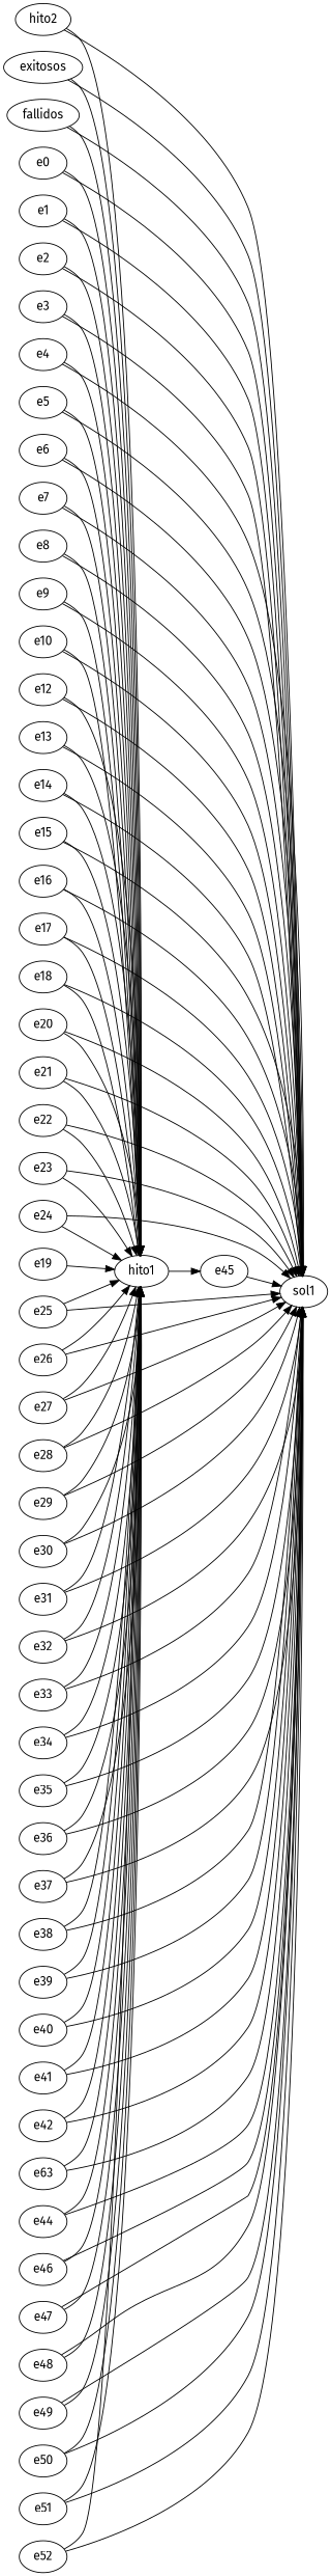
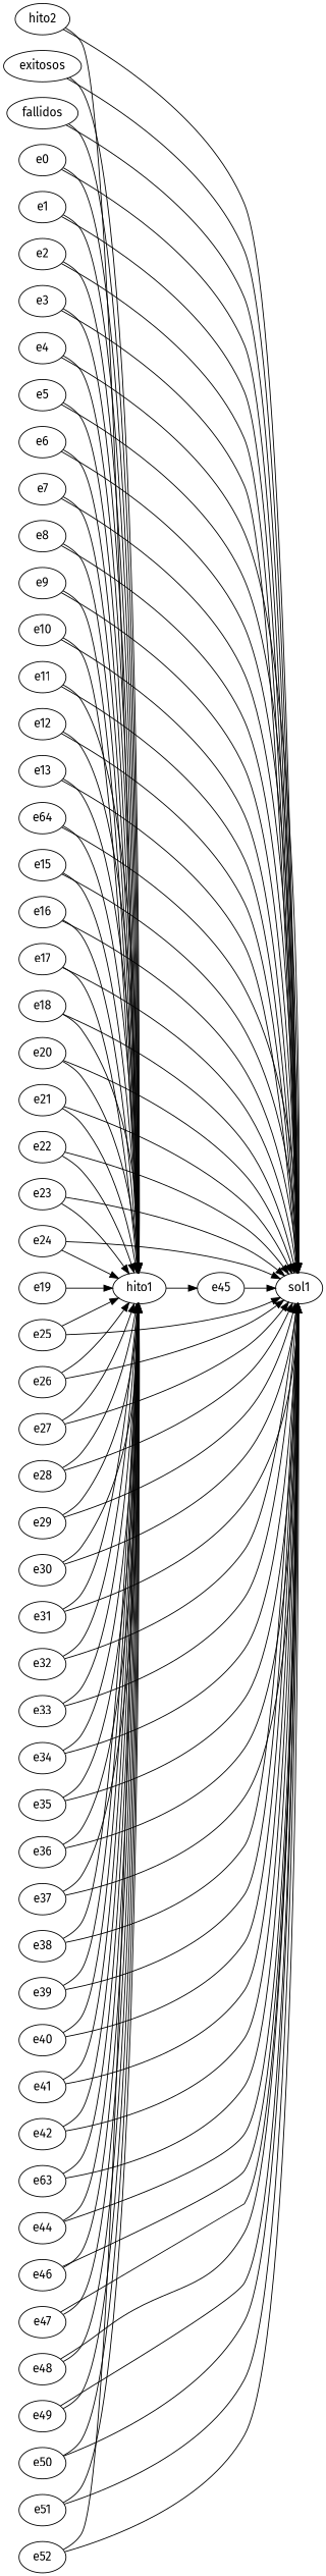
  strict digraph {
    fontname="Fira Sans"
    rankdir=LR
    node [fontname="Fira Sans"]
    edge [fontname="Fira Sans"]
    hito2
    hito1
    sol1
    e45
    exitosos
    fallidos
    e0
    e1
    e2
    e3
    e4
    e5
    e6
    e7
    e8
    e9
    e10
+   e11
    e12
    e13
-   e14
+   e14 [label=e64]
    e15
    e16
    e17
    e18
    e19
    e20
    e21
    e22
    e23
    e24
    e25
    e26
    e27
    e28
    e29
    e30
    e31
    e32
    e33
    e34
    e35
    e36
    e37
    e38
    e39
    e40
    e41
    e42
    n50 [label=e63]
    e44
    e46
    e47
    e48
    e49
    e50
    e51
    e52
    hito2 -> hito1
    hito2 -> sol1
    hito1 -> e45
    e45 -> sol1
    exitosos -> hito1
    exitosos -> sol1
    fallidos -> hito1
    fallidos -> sol1
    e0 -> hito1
    e0 -> sol1
    e1 -> hito1
    e1 -> sol1
    e2 -> hito1
    e2 -> sol1
    e3 -> hito1
    e3 -> sol1
    e4 -> hito1
    e4 -> sol1
    e5 -> hito1
    e5 -> sol1
    e6 -> hito1
    e6 -> sol1
    e7 -> hito1
    e7 -> sol1
    e8 -> hito1
    e8 -> sol1
    e9 -> hito1
    e9 -> sol1
    e10 -> hito1
    e10 -> sol1
+   e11 -> hito1
+   e11 -> sol1
    e12 -> hito1
    e12 -> sol1
    e13 -> hito1
    e13 -> sol1
    e14 -> hito1
    e14 -> sol1
    e15 -> hito1
    e15 -> sol1
    e16 -> hito1
    e16 -> sol1
    e17 -> hito1
    e17 -> sol1
    e18 -> hito1
    e18 -> sol1
    e19 -> hito1
    e20 -> hito1
    e20 -> sol1
    e21 -> hito1
    e21 -> sol1
    e22 -> hito1
    e22 -> sol1
    e23 -> hito1
    e23 -> sol1
    e24 -> hito1
    e24 -> sol1
    e25 -> hito1
    e25 -> sol1
    e26 -> hito1
    e26 -> sol1
    e27 -> hito1
    e27 -> sol1
    e28 -> hito1
    e28 -> sol1
    e29 -> hito1
    e29 -> sol1
    e30 -> hito1
    e30 -> sol1
    e31 -> hito1
    e31 -> sol1
    e32 -> hito1
    e32 -> sol1
    e33 -> hito1
    e33 -> sol1
    e34 -> hito1
    e34 -> sol1
    e35 -> hito1
    e35 -> sol1
    e36 -> hito1
    e36 -> sol1
    e37 -> hito1
    e37 -> sol1
    e38 -> hito1
    e38 -> sol1
    e39 -> hito1
    e39 -> sol1
    e40 -> hito1
    e40 -> sol1
    e41 -> hito1
    e41 -> sol1
    e42 -> hito1
    e42 -> sol1
    n50 -> hito1
    n50 -> sol1
    e44 -> hito1
    e44 -> sol1
    e46 -> hito1
    e46 -> sol1
    e47 -> hito1
    e47 -> sol1
    e48 -> hito1
    e48 -> sol1
    e49 -> hito1
    e49 -> sol1
    e50 -> hito1
    e50 -> sol1
    e51 -> hito1
    e51 -> sol1
    e52 -> hito1
    e52 -> sol1
  }
